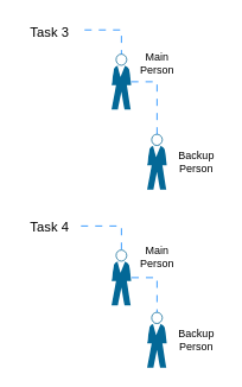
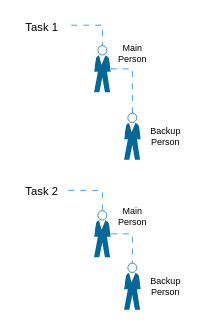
  <mxCell id="0" />
  <mxCell id="1" parent="0" />
  <mxCell id="2" value="" style="shape=mxgraph.cisco.people.standing_man;sketch=0;html=1;pointerEvents=1;dashed=0;fillColor=#036897;strokeColor=#ffffff;strokeWidth=2;verticalLabelPosition=bottom;verticalAlign=top;align=center;outlineConnect=0;" vertex="1" parent="1"><mxGeometry x="165" y="350" width="22" height="62" as="geometry" /></mxCell>
  <mxCell id="3" value="" style="shape=mxgraph.cisco.people.standing_man;sketch=0;html=1;pointerEvents=1;dashed=0;fillColor=#036897;strokeColor=#ffffff;strokeWidth=2;verticalLabelPosition=bottom;verticalAlign=top;align=center;outlineConnect=0;" vertex="1" parent="1"><mxGeometry x="125" y="280" width="22" height="62" as="geometry" /></mxCell>
  <mxCell id="4" value="" style="shape=mxgraph.cisco.people.standing_man;sketch=0;html=1;pointerEvents=1;dashed=0;fillColor=#036897;strokeColor=#ffffff;strokeWidth=2;verticalLabelPosition=bottom;verticalAlign=top;align=center;outlineConnect=0;" vertex="1" parent="1"><mxGeometry x="125" y="60" width="22" height="62" as="geometry" /></mxCell>
  <mxCell id="5" value="" style="shape=mxgraph.cisco.people.standing_man;sketch=0;html=1;pointerEvents=1;dashed=0;fillColor=#036897;strokeColor=#ffffff;strokeWidth=2;verticalLabelPosition=bottom;verticalAlign=top;align=center;outlineConnect=0;" vertex="1" parent="1"><mxGeometry x="165" y="150" width="22" height="62" as="geometry" /></mxCell>
- <mxCell id="6" value="&lt;font style=&quot;font-size: 15px;&quot;&gt;Task 3&lt;/font&gt;" style="text;html=1;align=center;verticalAlign=middle;resizable=0;points=[];autosize=1;strokeColor=none;fillColor=none;" vertex="1" parent="1"><mxGeometry x="20" y="20" width="70" height="30" as="geometry" /></mxCell>
+ <mxCell id="6" value="&lt;font style=&quot;font-size: 15px;&quot;&gt;Task 1&lt;/font&gt;" style="text;html=1;align=center;verticalAlign=middle;resizable=0;points=[];autosize=1;strokeColor=none;fillColor=none;" vertex="1" parent="1"><mxGeometry x="20" y="20" width="70" height="30" as="geometry" /></mxCell>
  <mxCell id="7" value="" style="endArrow=none;html=1;rounded=0;strokeColor=#007FFF;edgeStyle=orthogonalEdgeStyle;flowAnimation=1;exitX=1.057;exitY=0.427;exitDx=0;exitDy=0;exitPerimeter=0;entryX=0.5;entryY=0;entryDx=0;entryDy=0;entryPerimeter=0;" edge="1" parent="1" source="6" target="4"><mxGeometry width="50" height="50" relative="1" as="geometry"><mxPoint x="195" y="300" as="sourcePoint" /><mxPoint x="245" y="250" as="targetPoint" /></mxGeometry></mxCell>
  <mxCell id="8" value="" style="endArrow=none;html=1;rounded=0;strokeColor=#007FFF;edgeStyle=orthogonalEdgeStyle;flowAnimation=1;exitX=0.98;exitY=0.5;exitDx=0;exitDy=0;exitPerimeter=0;entryX=0.5;entryY=0;entryDx=0;entryDy=0;entryPerimeter=0;" edge="1" parent="1" source="4" target="5"><mxGeometry width="50" height="50" relative="1" as="geometry"><mxPoint x="99" y="43" as="sourcePoint" /><mxPoint x="146" y="70" as="targetPoint" /></mxGeometry></mxCell>
- <mxCell id="9" value="&lt;font style=&quot;font-size: 15px;&quot;&gt;Task 4&lt;/font&gt;" style="text;html=1;align=center;verticalAlign=middle;resizable=0;points=[];autosize=1;strokeColor=none;fillColor=none;" vertex="1" parent="1"><mxGeometry x="20" y="238" width="70" height="30" as="geometry" /></mxCell>
+ <mxCell id="9" value="&lt;font style=&quot;font-size: 15px;&quot;&gt;Task 2&lt;/font&gt;" style="text;html=1;align=center;verticalAlign=middle;resizable=0;points=[];autosize=1;strokeColor=none;fillColor=none;" vertex="1" parent="1"><mxGeometry x="20" y="238" width="70" height="30" as="geometry" /></mxCell>
  <mxCell id="10" value="" style="endArrow=none;html=1;rounded=0;strokeColor=#007FFF;edgeStyle=orthogonalEdgeStyle;flowAnimation=1;entryX=0.5;entryY=0;entryDx=0;entryDy=0;entryPerimeter=0;" edge="1" parent="1" source="9" target="3"><mxGeometry width="50" height="50" relative="1" as="geometry"><mxPoint x="99" y="43" as="sourcePoint" /><mxPoint x="146" y="70" as="targetPoint" /></mxGeometry></mxCell>
  <mxCell id="11" value="" style="endArrow=none;html=1;rounded=0;strokeColor=#007FFF;edgeStyle=orthogonalEdgeStyle;flowAnimation=1;entryX=0.5;entryY=0;entryDx=0;entryDy=0;entryPerimeter=0;" edge="1" parent="1" source="3" target="2"><mxGeometry width="50" height="50" relative="1" as="geometry"><mxPoint x="109" y="53" as="sourcePoint" /><mxPoint x="156" y="80" as="targetPoint" /></mxGeometry></mxCell>
  <mxCell id="12" value="Backup&lt;div&gt;Person&lt;/div&gt;" style="text;html=1;align=center;verticalAlign=middle;resizable=0;points=[];autosize=1;strokeColor=none;fillColor=none;" vertex="1" parent="1"><mxGeometry x="190" y="361" width="60" height="40" as="geometry" /></mxCell>
  <mxCell id="13" value="Main&lt;div&gt;Person&lt;/div&gt;" style="text;html=1;align=center;verticalAlign=middle;resizable=0;points=[];autosize=1;strokeColor=none;fillColor=none;" vertex="1" parent="1"><mxGeometry x="146" y="268" width="60" height="40" as="geometry" /></mxCell>
  <mxCell id="14" value="Main&lt;br&gt;Person" style="text;html=1;align=center;verticalAlign=middle;resizable=0;points=[];autosize=1;strokeColor=none;fillColor=none;" vertex="1" parent="1"><mxGeometry x="146" y="50" width="60" height="40" as="geometry" /></mxCell>
  <mxCell id="15" value="Backup&lt;br&gt;Person" style="text;html=1;align=center;verticalAlign=middle;resizable=0;points=[];autosize=1;strokeColor=none;fillColor=none;" vertex="1" parent="1"><mxGeometry x="190" y="161" width="60" height="40" as="geometry" /></mxCell>
